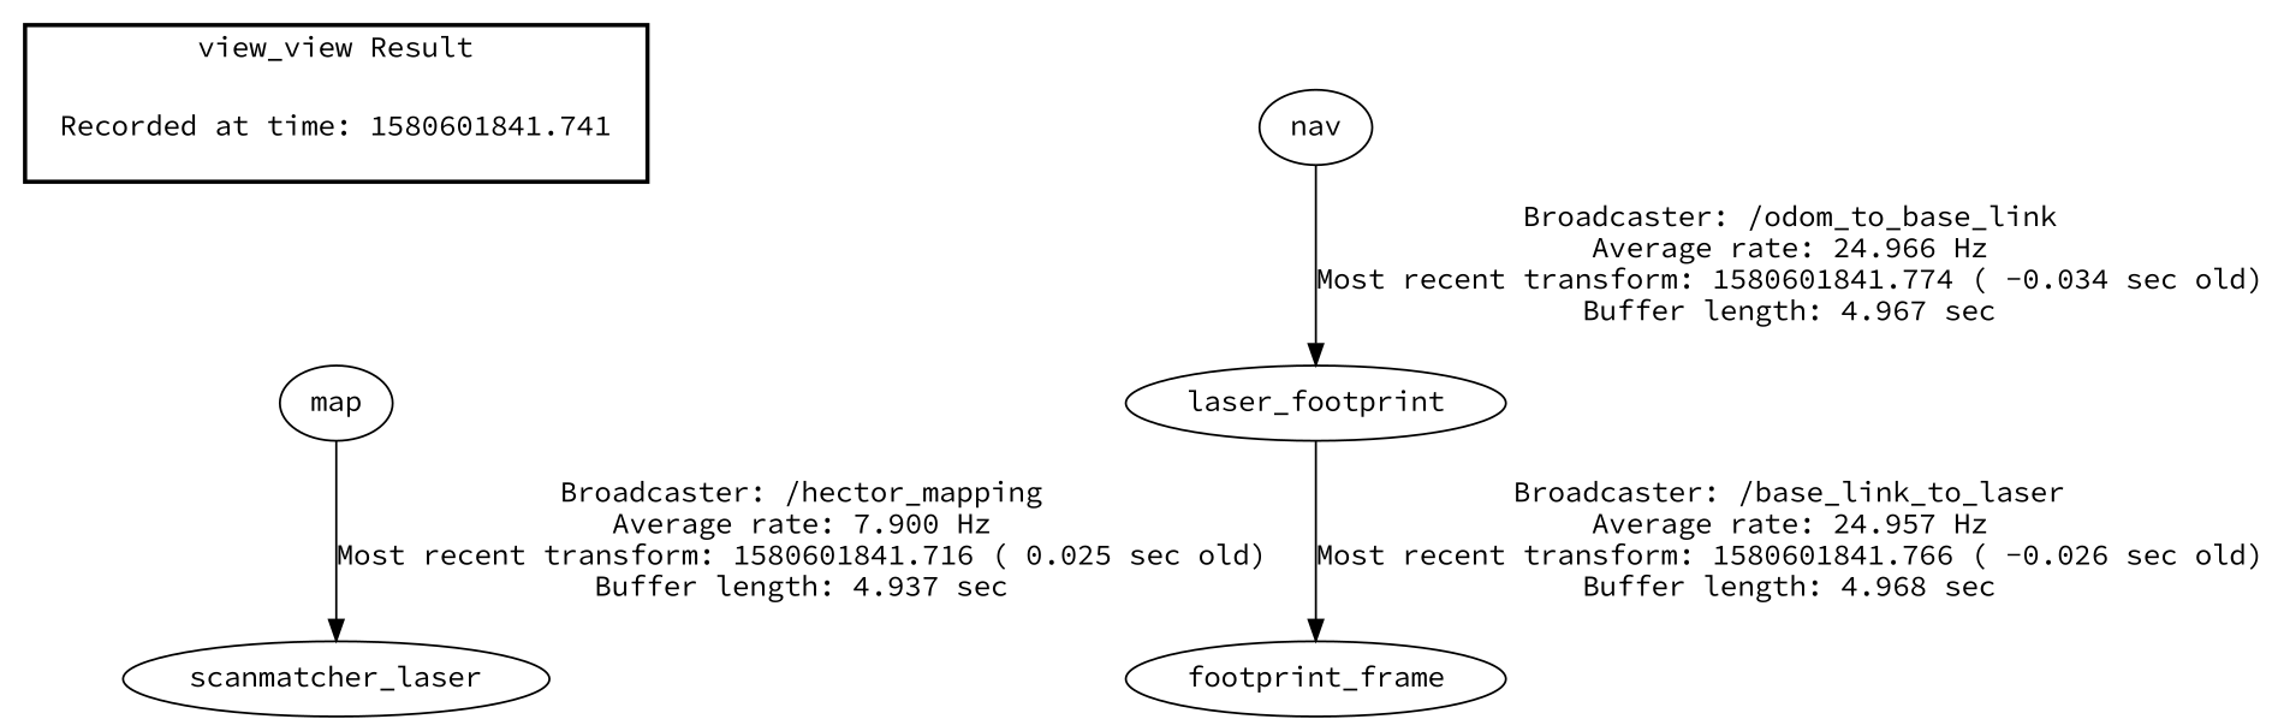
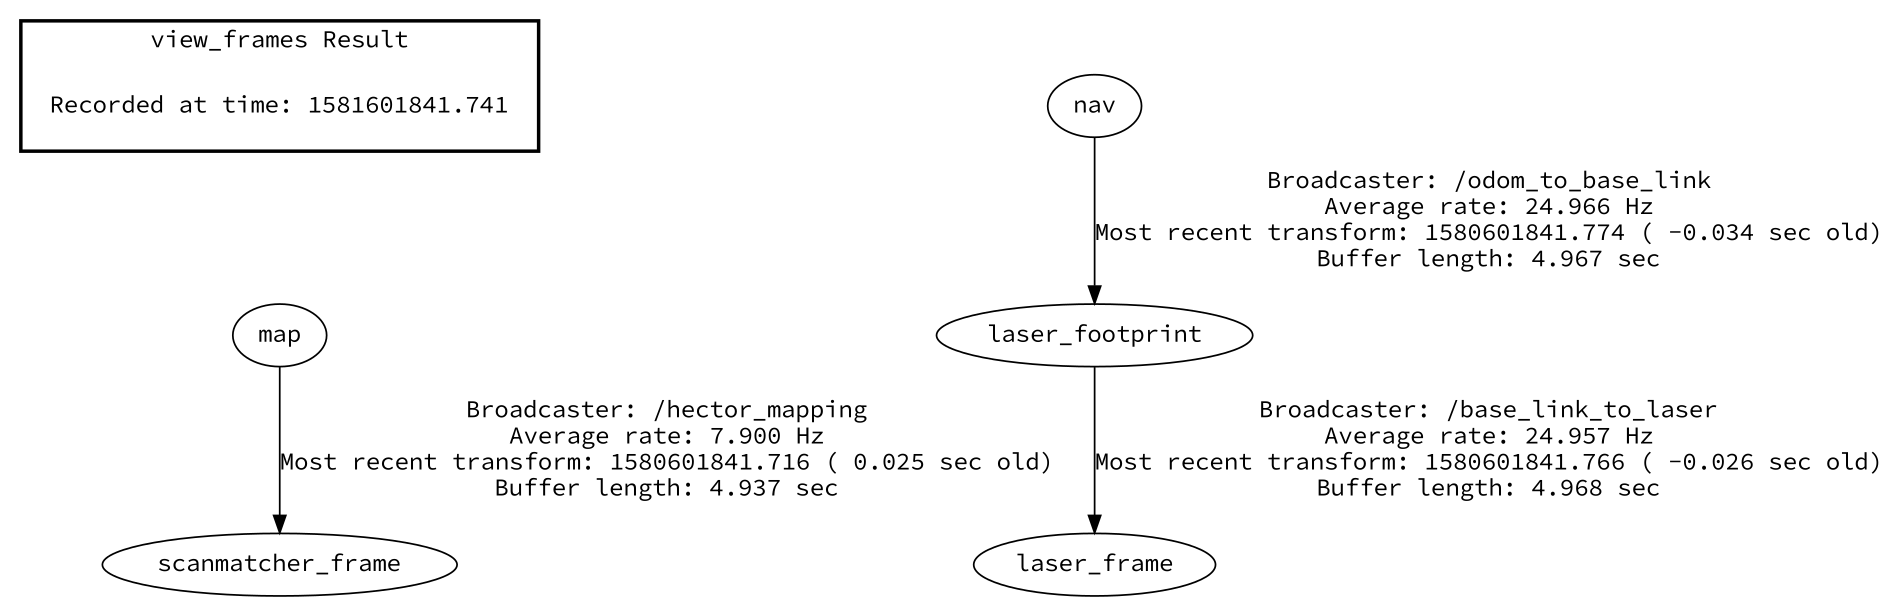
  digraph {
    fontname="Source Code Pro"
    node [fontname="Source Code Pro"]
    edge [fontname="Source Code Pro"]
-   "Recorded at time: 1580601841.741" [shape=plaintext]
+   "Recorded at time: 1580601841.741" [shape=plaintext label="Recorded at time: 1581601841.741"]
    map
    n3 [label=laser_footprint]
-   laser_frame [label=footprint_frame]
+   laser_frame
    nav
-   scanmatcher_frame [label=scanmatcher_laser]
+   scanmatcher_frame
    subgraph cluster_1 {
      color=black
-     label="view_view Result"
+     label="view_frames Result"
      style=bold
      "Recorded at time: 1580601841.741"
    }
    "Recorded at time: 1580601841.741" -> map [style=invis]
    map -> scanmatcher_frame [label="Broadcaster: /hector_mapping\nAverage rate: 7.900 Hz\nMost recent transform: 1580601841.716 ( 0.025 sec old)\nBuffer length: 4.937 sec\n"]
    n3 -> laser_frame [label="Broadcaster: /base_link_to_laser\nAverage rate: 24.957 Hz\nMost recent transform: 1580601841.766 ( -0.026 sec old)\nBuffer length: 4.968 sec\n"]
    nav -> n3 [label="Broadcaster: /odom_to_base_link\nAverage rate: 24.966 Hz\nMost recent transform: 1580601841.774 ( -0.034 sec old)\nBuffer length: 4.967 sec\n"]
  }
